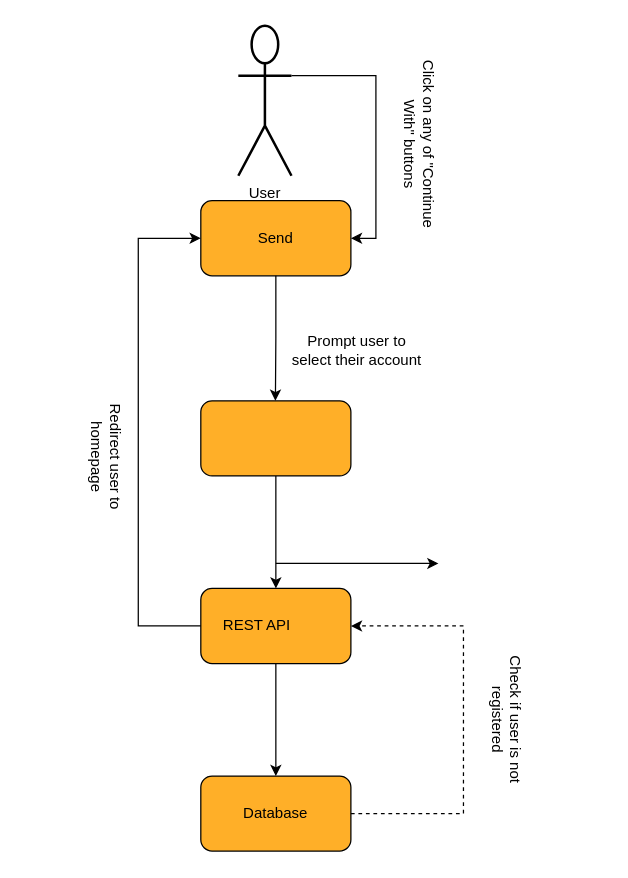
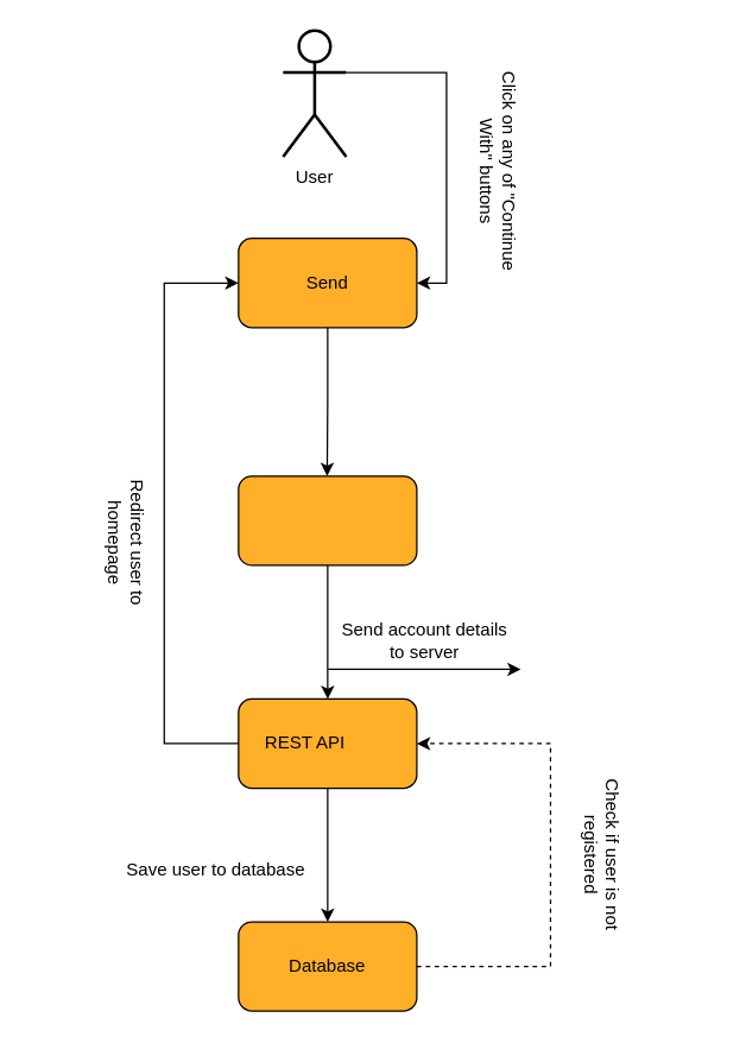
  <mxCell id="0" />
  <mxCell id="1" parent="0" />
  <mxCell id="2" value="" style="group;fontSize=12;" parent="1" vertex="1" connectable="0"><mxGeometry x="160" y="160" width="120" height="60" as="geometry" /></mxCell>
  <mxCell id="3" value="" style="rounded=1;whiteSpace=wrap;html=1;fillColor=#FFAF28;fontSize=12;" parent="2" vertex="1"><mxGeometry width="120" height="60" as="geometry" /></mxCell>
  <mxCell id="4" value="&lt;font style=&quot;font-size: 12px;&quot;&gt;Send&lt;/font&gt;" style="text;html=1;strokeColor=none;fillColor=none;align=center;verticalAlign=middle;whiteSpace=wrap;rounded=0;fontSize=12;" parent="2" vertex="1"><mxGeometry x="30" y="15" width="60" height="30" as="geometry" /></mxCell>
  <mxCell id="5" value="" style="group;fontSize=12;" parent="1" vertex="1" connectable="0"><mxGeometry x="160" y="470" width="120" height="60" as="geometry" /></mxCell>
  <mxCell id="6" value="" style="rounded=1;whiteSpace=wrap;html=1;fillColor=#FFAF28;fontSize=12;" parent="5" vertex="1"><mxGeometry width="120" height="60" as="geometry" /></mxCell>
  <mxCell id="7" value="&lt;font style=&quot;font-size: 12px;&quot;&gt;REST API&lt;/font&gt;" style="text;html=1;strokeColor=none;fillColor=none;align=center;verticalAlign=middle;whiteSpace=wrap;rounded=0;fontSize=12;" parent="5" vertex="1"><mxGeometry x="15" y="15" width="60" height="30" as="geometry" /></mxCell>
  <mxCell id="8" style="edgeStyle=orthogonalEdgeStyle;rounded=0;orthogonalLoop=1;jettySize=auto;html=1;exitX=1;exitY=0.333;exitDx=0;exitDy=0;exitPerimeter=0;entryX=1;entryY=0.5;entryDx=0;entryDy=0;" edge="1" parent="1" source="9" target="3"><mxGeometry relative="1" as="geometry" /></mxCell>
- <mxCell id="9" value="User" style="shape=umlActor;verticalLabelPosition=bottom;verticalAlign=top;html=1;outlineConnect=0;rounded=1;strokeWidth=2;fontSize=12;" parent="1" vertex="1"><mxGeometry x="190" y="20" width="42.5" height="120" as="geometry" /></mxCell>
+ <mxCell id="9" value="User" style="shape=umlActor;verticalLabelPosition=bottom;verticalAlign=top;html=1;outlineConnect=0;rounded=1;strokeWidth=2;fontSize=12;" parent="1" vertex="1"><mxGeometry x="190" y="20" width="42.5" height="85" as="geometry" /></mxCell>
  <mxCell id="10" value="&lt;span style=&quot;background-color: rgb(255 , 255 , 255) ; font-size: 12px&quot;&gt;Click on any of &quot;Continue With&quot; buttons&lt;/span&gt;" style="text;html=1;strokeColor=none;fillColor=none;align=center;verticalAlign=middle;whiteSpace=wrap;rounded=0;fontSize=12;rotation=90;" parent="1" vertex="1"><mxGeometry x="260" y="100" width="150" height="30" as="geometry" /></mxCell>
  <mxCell id="11" value="" style="group;fontSize=12;" parent="1" vertex="1" connectable="0"><mxGeometry x="160" y="320" width="120" height="60" as="geometry" /></mxCell>
  <mxCell id="12" value="" style="rounded=1;whiteSpace=wrap;html=1;fillColor=#FFAF28;fontSize=12;" parent="11" vertex="1"><mxGeometry width="120" height="60" as="geometry" /></mxCell>
  <mxCell id="13" value="" style="group;fontSize=12;" parent="1" vertex="1" connectable="0"><mxGeometry x="160" y="620" width="120" height="60" as="geometry" /></mxCell>
  <mxCell id="14" value="" style="rounded=1;whiteSpace=wrap;html=1;fillColor=#FFAF28;fontSize=12;" parent="13" vertex="1"><mxGeometry width="120" height="60" as="geometry" /></mxCell>
  <mxCell id="15" value="&lt;font style=&quot;font-size: 12px&quot;&gt;Database&lt;/font&gt;" style="text;html=1;strokeColor=none;fillColor=none;align=center;verticalAlign=middle;whiteSpace=wrap;rounded=0;fontSize=12;" parent="13" vertex="1"><mxGeometry x="30" y="15" width="60" height="30" as="geometry" /></mxCell>
  <mxCell id="16" value="" style="group" parent="1" vertex="1" connectable="0"><mxGeometry x="220" y="420" width="130" height="30" as="geometry" /></mxCell>
  <mxCell id="17" value="" style="endArrow=classic;html=1;rounded=0;strokeWidth=1;jumpSize=6;fontSize=12;" parent="16" edge="1"><mxGeometry width="50" height="50" relative="1" as="geometry"><mxPoint y="30" as="sourcePoint" /><mxPoint x="130" y="30" as="targetPoint" /></mxGeometry></mxCell>
+ <mxCell id="18" value="&lt;span style=&quot;background-color: rgb(255 , 255 , 255)&quot;&gt;Send account details to server&lt;/span&gt;" style="text;html=1;strokeColor=none;fillColor=none;align=center;verticalAlign=middle;whiteSpace=wrap;rounded=0;fontSize=12;" parent="16" vertex="1"><mxGeometry x="7.647" width="114.706" height="22.5" as="geometry" /></mxCell>
  <mxCell id="19" style="edgeStyle=orthogonalEdgeStyle;rounded=0;orthogonalLoop=1;jettySize=auto;html=1;exitX=0.5;exitY=1;exitDx=0;exitDy=0;" edge="1" parent="1" source="3"><mxGeometry relative="1" as="geometry"><mxPoint x="219.647" y="320" as="targetPoint" /></mxGeometry></mxCell>
  <mxCell id="20" style="edgeStyle=orthogonalEdgeStyle;rounded=0;orthogonalLoop=1;jettySize=auto;html=1;exitX=0;exitY=0.5;exitDx=0;exitDy=0;entryX=0;entryY=0.5;entryDx=0;entryDy=0;" edge="1" parent="1" source="6" target="3"><mxGeometry relative="1" as="geometry"><Array as="points"><mxPoint x="110" y="500" /><mxPoint x="110" y="190" /></Array></mxGeometry></mxCell>
  <mxCell id="21" style="edgeStyle=orthogonalEdgeStyle;rounded=0;orthogonalLoop=1;jettySize=auto;html=1;exitX=0.5;exitY=1;exitDx=0;exitDy=0;entryX=0.5;entryY=0;entryDx=0;entryDy=0;" edge="1" parent="1" source="12" target="6"><mxGeometry relative="1" as="geometry" /></mxCell>
  <mxCell id="22" style="edgeStyle=orthogonalEdgeStyle;rounded=0;orthogonalLoop=1;jettySize=auto;html=1;exitX=0.5;exitY=1;exitDx=0;exitDy=0;" edge="1" parent="1" source="6" target="14"><mxGeometry relative="1" as="geometry" /></mxCell>
- <mxCell id="23" value="&lt;span style=&quot;background-color: rgb(255 , 255 , 255)&quot;&gt;Prompt user to select their account&lt;/span&gt;" style="text;html=1;strokeColor=none;fillColor=none;align=center;verticalAlign=middle;whiteSpace=wrap;rounded=0;fontSize=12;" parent="1" vertex="1"><mxGeometry x="230" y="268.75" width="110" height="22.5" as="geometry" /></mxCell>
  <mxCell id="24" value="Redirect user to homepage" style="text;html=1;strokeColor=none;fillColor=none;align=center;verticalAlign=middle;whiteSpace=wrap;rounded=0;rotation=90;" parent="1" vertex="1"><mxGeometry x="20" y="350" width="130" height="30" as="geometry" /></mxCell>
  <mxCell id="25" value="&lt;span style=&quot;background-color: rgb(255 , 255 , 255) ; font-size: 12px&quot;&gt;Check if user is not registered&lt;/span&gt;" style="text;html=1;strokeColor=none;fillColor=none;align=center;verticalAlign=middle;whiteSpace=wrap;rounded=0;fontSize=12;rotation=90;" parent="1" vertex="1"><mxGeometry x="330" y="560" width="150" height="30" as="geometry" /></mxCell>
  <mxCell id="26" value="" style="endArrow=classic;html=1;rounded=0;strokeWidth=1;jumpSize=6;fontSize=12;dashed=1;entryX=1;entryY=0.5;entryDx=0;entryDy=0;exitX=1;exitY=0.5;exitDx=0;exitDy=0;" parent="1" edge="1" target="6" source="14"><mxGeometry width="50" height="50" relative="1" as="geometry"><mxPoint x="575" y="630" as="sourcePoint" /><mxPoint x="405" y="630" as="targetPoint" /><Array as="points"><mxPoint x="370" y="650" /><mxPoint x="370" y="500" /></Array></mxGeometry></mxCell>
+ <mxCell id="27" value="&lt;span style=&quot;background-color: rgb(255 , 255 , 255) ; font-size: 12px&quot;&gt;Save user to database&lt;/span&gt;" style="text;html=1;strokeColor=none;fillColor=none;align=center;verticalAlign=middle;whiteSpace=wrap;rounded=0;fontSize=12;" parent="1" vertex="1"><mxGeometry x="70" y="570" width="150" height="30" as="geometry" /></mxCell>
